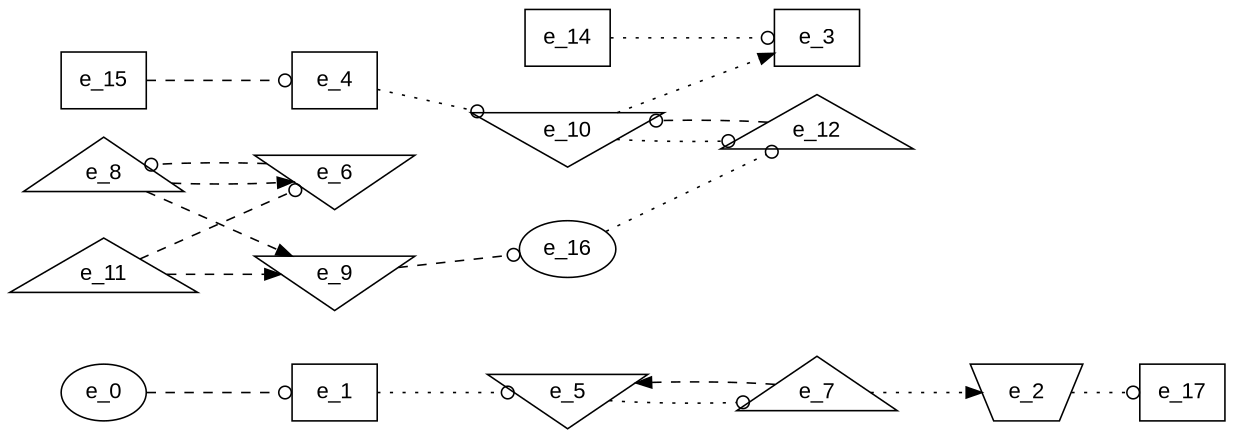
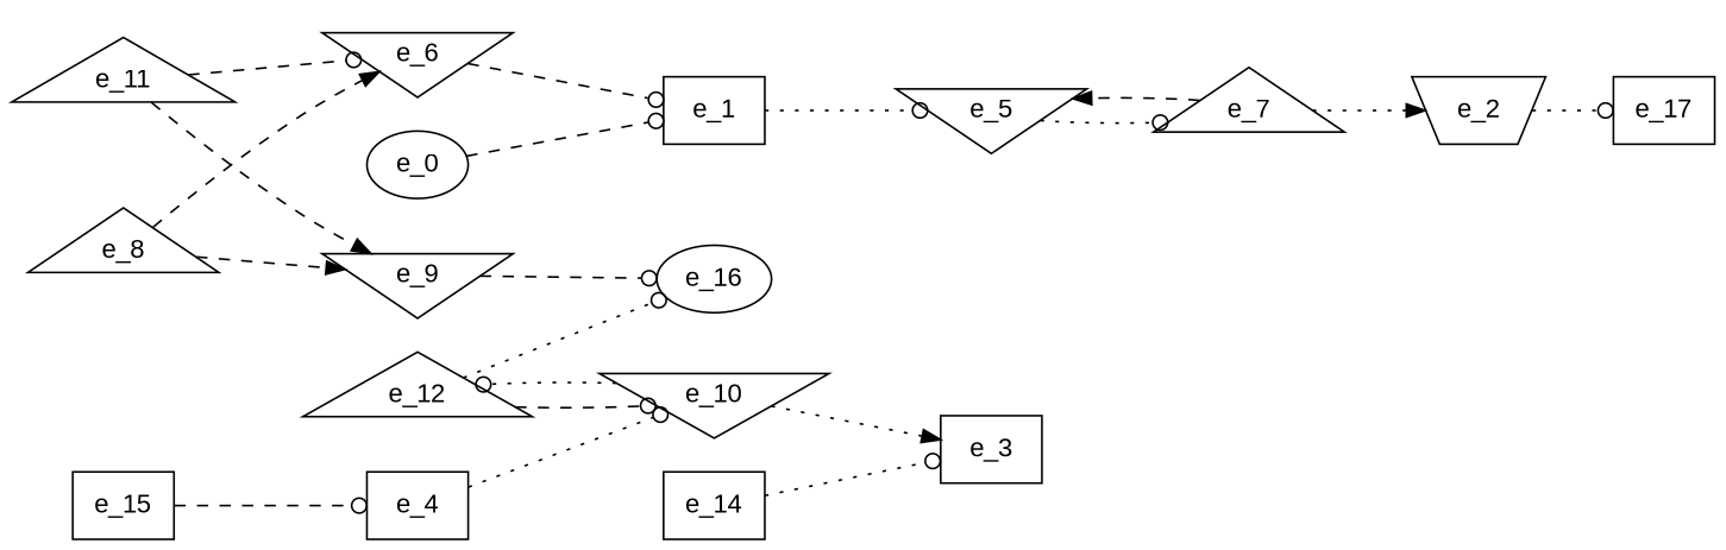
  digraph {
    fontname="Liberation Sans"
    rankdir=LR
    node [fontname="Liberation Sans" shape=dot]
    edge [arrowhead=odot fontname="Liberation Sans" style=dashed]
    e_5 [shape=invtriangle]
    e_1
    e_0 [shape=""]
    e_7 [shape=triangle]
    e_2 [shape=invtrapezium]
    n6 [label=e_17]
    e_10 [shape=invtriangle]
    e_3
    e_12 [shape=triangle]
    e_4
    e_6 [shape=invtriangle]
    e_8 [shape=triangle]
    e_9 [shape=invtriangle]
    e_16 [shape=""]
    e_11 [shape=triangle]
    e_14
    e_15
    e_5 -> e_7 [style=dotted]
    e_1 -> e_5 [style=dotted]
    e_0 -> e_1
    e_7 -> e_5 [arrowhead=normal]
    e_7 -> e_2 [arrowhead=normal style=dotted]
    e_2 -> n6 [style=dotted]
    e_10 -> e_3 [arrowhead=normal style=dotted]
    e_10 -> e_12 [style=dotted]
    e_12 -> e_10
-   e_16 -> e_12 [style=dotted]
+   e_12 -> e_16 [style=dotted]
    e_4 -> e_10 [style=dotted]
-   e_6 -> e_8
+   e_6 -> e_1
    e_8 -> e_6 [arrowhead=normal]
    e_8 -> e_9 [arrowhead=normal]
    e_9 -> e_16
    e_11 -> e_6
    e_11 -> e_9 [arrowhead=normal]
    e_14 -> e_3 [style=dotted]
    e_15 -> e_4
  }
